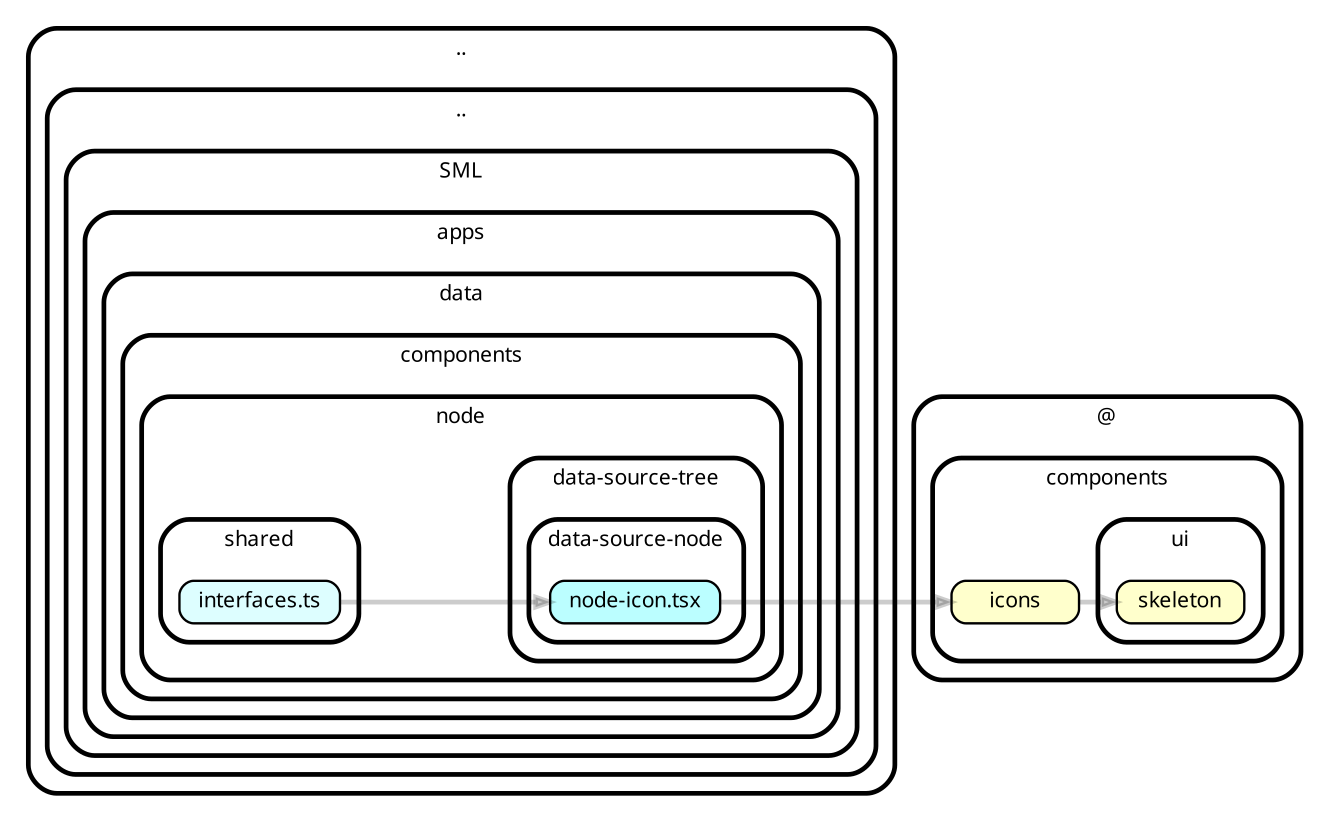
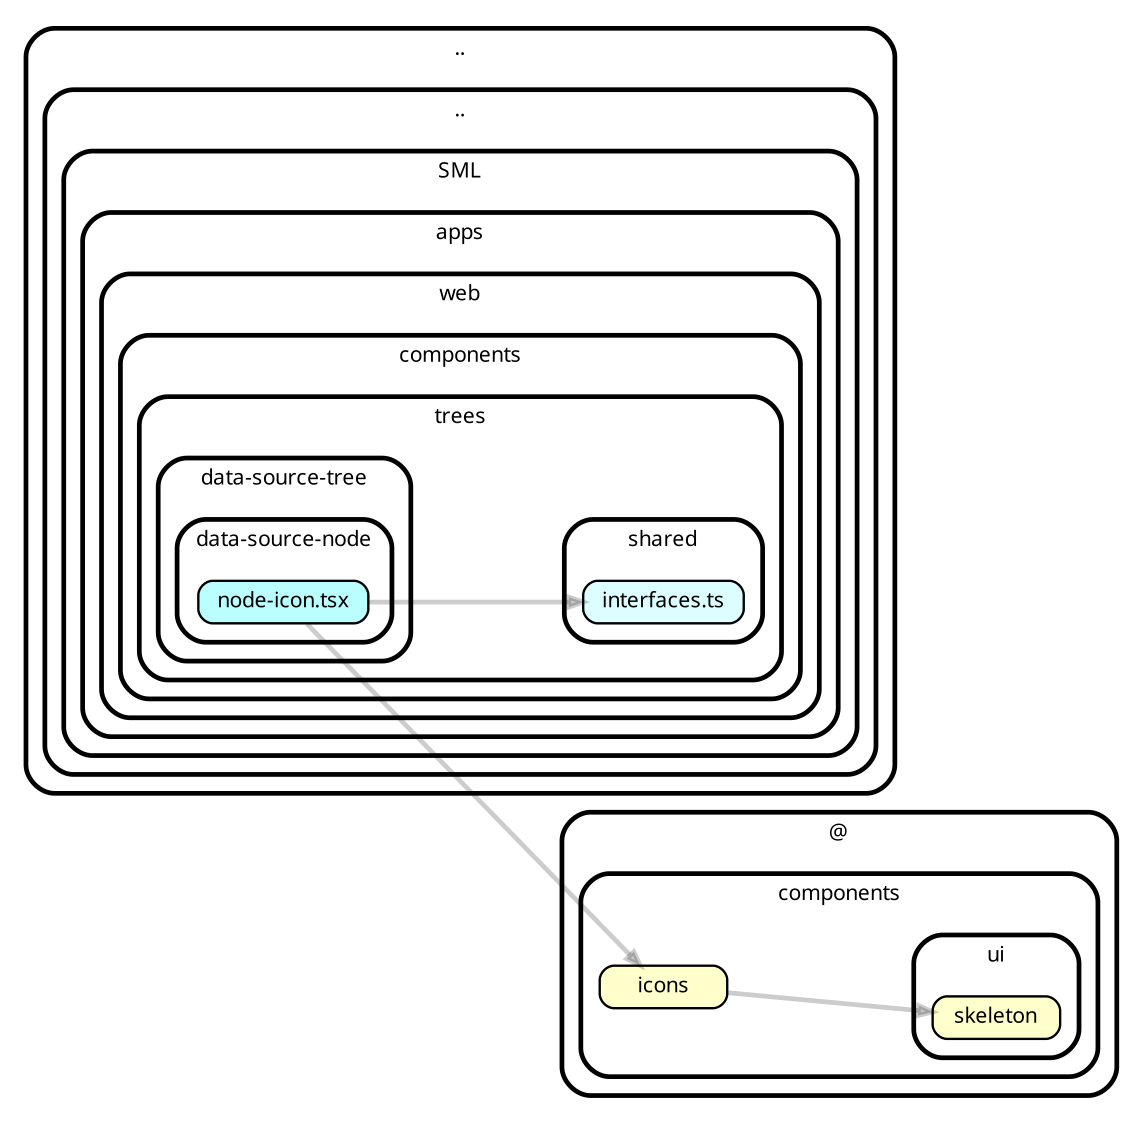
  strict digraph {
    compound=true
    fillcolor="#ffffff"
    fontname="Noto Sans"
    fontsize=9
    nodesep=0.16
    rankdir=LR
    ranksep=0.18
    splines=true
    style="rounded,bold,filled"
    node [color=black fillcolor="#ffffcc" fontcolor=black fontname="Noto Sans" fontsize=9 shape=box style="rounded, filled"]
    edge [arrowhead=normal arrowsize=0.6 color="#00000033" fontname="Noto Sans" fontsize=9 penwidth=2.0]
    n1 [fillcolor="#bbfeff" height=0.2 label=<node-icon.tsx>]
    n2 [fillcolor="#ddfeff" height=0.2 label=<interfaces.ts>]
    n3 [height=0.2 label=<skeleton>]
    n4 [height=0.2 label=<icons>]
    subgraph cluster_1 {
      label=".."
      subgraph cluster_2 {
        label=".."
        subgraph cluster_3 {
          label=SML
          subgraph cluster_4 {
            label=apps
            subgraph cluster_5 {
-             label=data
+             label=web
              subgraph cluster_6 {
                label=components
                subgraph cluster_7 {
-                 label="node"
+                 label=trees
                  subgraph cluster_8 {
                    label="data-source-tree"
                    subgraph cluster_9 {
                      label="data-source-node"
                      n1
                    }
                  }
                  subgraph cluster_10 {
                    label=shared
                    n2
                  }
                }
              }
            }
          }
        }
      }
    }
    subgraph cluster_11 {
      label="@"
      subgraph cluster_12 {
        label=components
        n4
        subgraph cluster_13 {
          label=ui
          n3
        }
      }
    }
-   n2 -> n1
+   n1 -> n2
    n1 -> n4
    n4 -> n3
  }
